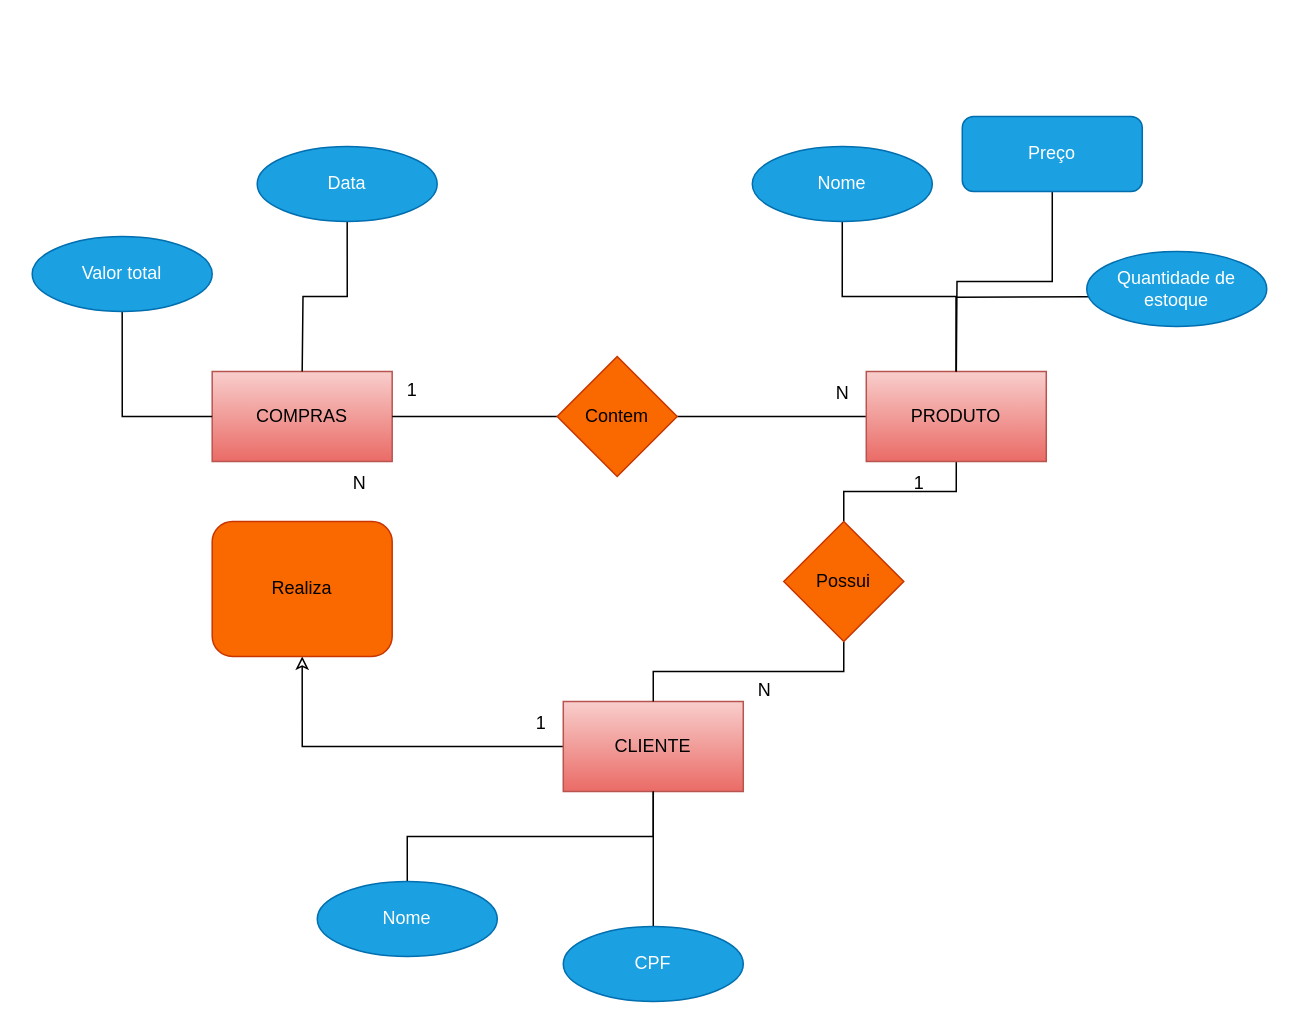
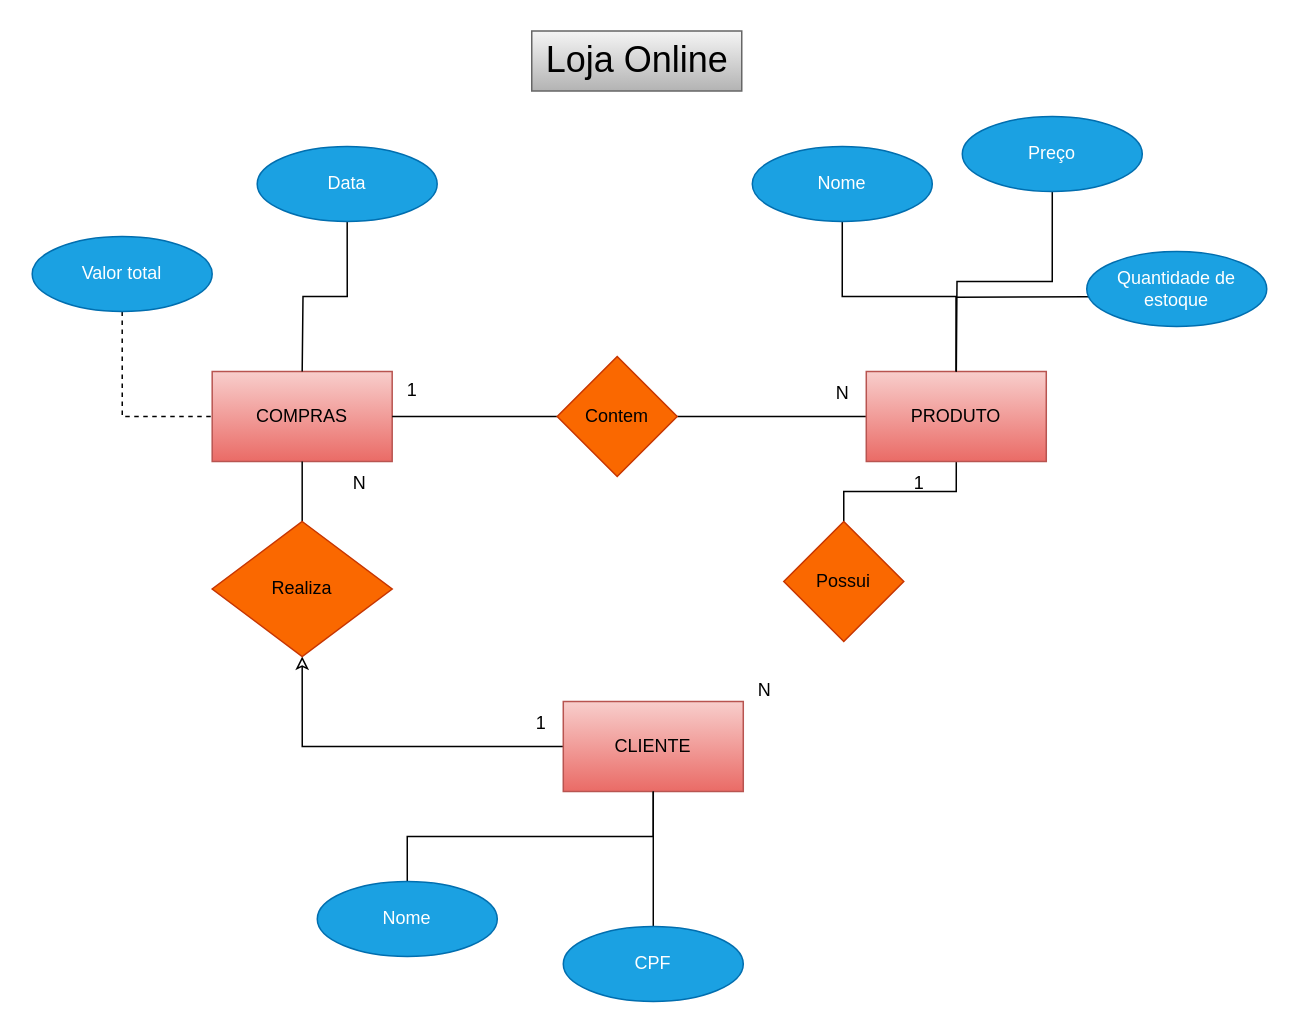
  <mxCell id="0" />
  <mxCell id="1" parent="0" />
+ <mxCell id="2" value="&lt;font style=&quot;font-size: 24px;&quot;&gt;Loja Online&lt;/font&gt;" style="text;html=1;align=center;verticalAlign=middle;resizable=0;points=[];autosize=1;fillColor=#f5f5f5;gradientColor=#b3b3b3;strokeColor=#666666;" vertex="1" parent="1"><mxGeometry x="354" y="20" width="140" height="40" as="geometry" /></mxCell>
  <mxCell id="3" value="COMPRAS" style="whiteSpace=wrap;html=1;fillColor=#f8cecc;gradientColor=#ea6b66;strokeColor=#b85450;" vertex="1" parent="1"><mxGeometry x="140.96" y="247" width="120" height="60" as="geometry" /></mxCell>
  <mxCell id="4" style="edgeStyle=orthogonalEdgeStyle;rounded=0;orthogonalLoop=1;jettySize=auto;html=1;exitX=0.5;exitY=1;exitDx=0;exitDy=0;entryX=0.5;entryY=0;entryDx=0;entryDy=0;endArrow=none;endFill=0;" edge="1" parent="1" source="6" target="24"><mxGeometry relative="1" as="geometry" /></mxCell>
  <mxCell id="5" style="edgeStyle=orthogonalEdgeStyle;rounded=0;orthogonalLoop=1;jettySize=auto;html=1;exitX=0;exitY=0.5;exitDx=0;exitDy=0;endArrow=none;endFill=0;" edge="1" parent="1" source="6" target="28"><mxGeometry relative="1" as="geometry" /></mxCell>
  <mxCell id="6" value="PRODUTO" style="whiteSpace=wrap;html=1;fillColor=#f8cecc;strokeColor=#b85450;gradientColor=#ea6b66;" vertex="1" parent="1"><mxGeometry x="577.02" y="247" width="120" height="60" as="geometry" /></mxCell>
- <mxCell id="7" style="edgeStyle=orthogonalEdgeStyle;rounded=0;orthogonalLoop=1;jettySize=auto;html=1;exitX=0.5;exitY=1;exitDx=0;exitDy=0;entryX=0;entryY=0.5;entryDx=0;entryDy=0;endArrow=none;endFill=0;" edge="1" parent="1" source="8" target="3"><mxGeometry relative="1" as="geometry" /></mxCell>
+ <mxCell id="7" style="edgeStyle=orthogonalEdgeStyle;rounded=0;orthogonalLoop=1;jettySize=auto;html=1;exitX=0.5;exitY=1;exitDx=0;exitDy=0;entryX=0;entryY=0.5;entryDx=0;entryDy=0;endArrow=none;endFill=0;dashed=1;" edge="1" parent="1" source="8" target="3"><mxGeometry relative="1" as="geometry" /></mxCell>
  <mxCell id="8" value="Valor total" style="ellipse;whiteSpace=wrap;html=1;fillColor=#1ba1e2;strokeColor=#006EAF;fontColor=#ffffff;" vertex="1" parent="1"><mxGeometry x="20.96" y="157" width="120" height="50" as="geometry" /></mxCell>
  <mxCell id="9" style="edgeStyle=orthogonalEdgeStyle;rounded=0;orthogonalLoop=1;jettySize=auto;html=1;exitX=0.5;exitY=1;exitDx=0;exitDy=0;endArrow=none;endFill=0;" edge="1" parent="1" source="10"><mxGeometry relative="1" as="geometry"><mxPoint x="200.96" y="247" as="targetPoint" /></mxGeometry></mxCell>
  <mxCell id="10" value="Data" style="ellipse;whiteSpace=wrap;html=1;fillColor=#1ba1e2;strokeColor=#006EAF;fontColor=#ffffff;" vertex="1" parent="1"><mxGeometry x="170.96" y="97" width="120" height="50" as="geometry" /></mxCell>
  <mxCell id="11" style="edgeStyle=orthogonalEdgeStyle;rounded=0;orthogonalLoop=1;jettySize=auto;html=1;exitX=0.5;exitY=1;exitDx=0;exitDy=0;entryX=0.5;entryY=0;entryDx=0;entryDy=0;endArrow=none;endFill=0;" edge="1" parent="1" target="6"><mxGeometry relative="1" as="geometry"><mxPoint x="771.02" y="197" as="sourcePoint" /></mxGeometry></mxCell>
  <mxCell id="12" value="Quantidade de estoque" style="ellipse;whiteSpace=wrap;html=1;fillColor=#1ba1e2;strokeColor=#006EAF;fontColor=#ffffff;" vertex="1" parent="1"><mxGeometry x="724" y="167" width="120" height="50" as="geometry" /></mxCell>
  <mxCell id="13" style="edgeStyle=orthogonalEdgeStyle;rounded=0;orthogonalLoop=1;jettySize=auto;html=1;exitX=0.5;exitY=1;exitDx=0;exitDy=0;entryX=0.5;entryY=0;entryDx=0;entryDy=0;endArrow=none;endFill=0;" edge="1" parent="1" source="14" target="6"><mxGeometry relative="1" as="geometry" /></mxCell>
  <mxCell id="14" value="Nome" style="ellipse;whiteSpace=wrap;html=1;fillColor=#1ba1e2;strokeColor=#006EAF;fontColor=#ffffff;" vertex="1" parent="1"><mxGeometry x="501.02" y="97" width="120" height="50" as="geometry" /></mxCell>
  <mxCell id="15" style="edgeStyle=orthogonalEdgeStyle;rounded=0;orthogonalLoop=1;jettySize=auto;html=1;exitX=0.5;exitY=1;exitDx=0;exitDy=0;endArrow=none;endFill=0;" edge="1" parent="1" source="16"><mxGeometry relative="1" as="geometry"><mxPoint x="637.02" y="247" as="targetPoint" /></mxGeometry></mxCell>
- <mxCell id="16" value="Preço" style="whiteSpace=wrap;html=1;fillColor=#1ba1e2;strokeColor=#006EAF;fontColor=#ffffff;rounded=1;" vertex="1" parent="1"><mxGeometry x="641.02" y="77" width="120" height="50" as="geometry" /></mxCell>
+ <mxCell id="16" value="Preço" style="ellipse;whiteSpace=wrap;html=1;fillColor=#1ba1e2;strokeColor=#006EAF;fontColor=#ffffff;" vertex="1" parent="1"><mxGeometry x="641.02" y="77" width="120" height="50" as="geometry" /></mxCell>
  <mxCell id="17" style="edgeStyle=orthogonalEdgeStyle;rounded=0;orthogonalLoop=1;jettySize=auto;html=1;exitX=0;exitY=0.5;exitDx=0;exitDy=0;entryX=0.5;entryY=1;entryDx=0;entryDy=0;endArrow=classic;endFill=0;" edge="1" parent="1" source="18" target="26"><mxGeometry relative="1" as="geometry" /></mxCell>
  <mxCell id="18" value="CLIENTE" style="whiteSpace=wrap;html=1;fillColor=#f8cecc;strokeColor=#b85450;gradientColor=#ea6b66;" vertex="1" parent="1"><mxGeometry x="375.02" y="467" width="120" height="60" as="geometry" /></mxCell>
  <mxCell id="19" style="edgeStyle=orthogonalEdgeStyle;rounded=0;orthogonalLoop=1;jettySize=auto;html=1;exitX=0.5;exitY=0;exitDx=0;exitDy=0;entryX=0.5;entryY=1;entryDx=0;entryDy=0;endArrow=none;endFill=0;" edge="1" parent="1" source="20" target="18"><mxGeometry relative="1" as="geometry" /></mxCell>
  <mxCell id="20" value="CPF" style="ellipse;whiteSpace=wrap;html=1;fillColor=#1ba1e2;strokeColor=#006EAF;fontColor=#ffffff;" vertex="1" parent="1"><mxGeometry x="375.02" y="617" width="120" height="50" as="geometry" /></mxCell>
  <mxCell id="21" style="edgeStyle=orthogonalEdgeStyle;rounded=0;orthogonalLoop=1;jettySize=auto;html=1;exitX=0.5;exitY=0;exitDx=0;exitDy=0;entryX=0.5;entryY=1;entryDx=0;entryDy=0;endArrow=none;endFill=0;" edge="1" parent="1" source="22" target="18"><mxGeometry relative="1" as="geometry" /></mxCell>
  <mxCell id="22" value="Nome" style="ellipse;whiteSpace=wrap;html=1;fillColor=#1ba1e2;strokeColor=#006EAF;fontColor=#ffffff;" vertex="1" parent="1"><mxGeometry x="211.02" y="587" width="120" height="50" as="geometry" /></mxCell>
- <mxCell id="23" style="edgeStyle=orthogonalEdgeStyle;rounded=0;orthogonalLoop=1;jettySize=auto;html=1;exitX=0.5;exitY=1;exitDx=0;exitDy=0;entryX=0.5;entryY=0;entryDx=0;entryDy=0;endArrow=none;endFill=0;" edge="1" parent="1" source="24" target="18"><mxGeometry relative="1" as="geometry" /></mxCell>
  <mxCell id="24" value="Possui" style="rhombus;whiteSpace=wrap;html=1;fillColor=#fa6800;strokeColor=#C73500;fontColor=#000000;" vertex="1" parent="1"><mxGeometry x="522.02" y="347" width="80" height="80" as="geometry" /></mxCell>
- <mxCell id="26" value="Realiza" style="whiteSpace=wrap;html=1;fillColor=#fa6800;strokeColor=#C73500;fontColor=#000000;rounded=1;" vertex="1" parent="1"><mxGeometry x="140.96" y="347" width="120" height="90" as="geometry" /></mxCell>
+ <mxCell id="25" style="edgeStyle=orthogonalEdgeStyle;rounded=0;orthogonalLoop=1;jettySize=auto;html=1;exitX=0.5;exitY=0;exitDx=0;exitDy=0;entryX=0.5;entryY=1;entryDx=0;entryDy=0;endArrow=none;endFill=0;" edge="1" parent="1" source="26" target="3"><mxGeometry relative="1" as="geometry" /></mxCell>
+ <mxCell id="26" value="Realiza" style="rhombus;whiteSpace=wrap;html=1;fillColor=#fa6800;strokeColor=#C73500;fontColor=#000000;" vertex="1" parent="1"><mxGeometry x="140.96" y="347" width="120" height="90" as="geometry" /></mxCell>
  <mxCell id="27" style="edgeStyle=orthogonalEdgeStyle;rounded=0;orthogonalLoop=1;jettySize=auto;html=1;exitX=0;exitY=0.5;exitDx=0;exitDy=0;entryX=1;entryY=0.5;entryDx=0;entryDy=0;endArrow=none;endFill=0;" edge="1" parent="1" source="28" target="3"><mxGeometry relative="1" as="geometry" /></mxCell>
  <mxCell id="28" value="Contem" style="rhombus;whiteSpace=wrap;html=1;fillColor=#fa6800;strokeColor=#C73500;fontColor=#000000;" vertex="1" parent="1"><mxGeometry x="370.96" y="237" width="80" height="80" as="geometry" /></mxCell>
  <mxCell id="29" value="1" style="text;html=1;align=center;verticalAlign=middle;resizable=0;points=[];autosize=1;strokeColor=none;fillColor=none;" vertex="1" parent="1"><mxGeometry x="345.02" y="467" width="30" height="30" as="geometry" /></mxCell>
  <mxCell id="30" value="N" style="text;html=1;align=center;verticalAlign=middle;resizable=0;points=[];autosize=1;strokeColor=none;fillColor=none;" vertex="1" parent="1"><mxGeometry x="224" y="307" width="30" height="30" as="geometry" /></mxCell>
  <mxCell id="31" value="1" style="text;html=1;align=center;verticalAlign=middle;resizable=0;points=[];autosize=1;strokeColor=none;fillColor=none;" vertex="1" parent="1"><mxGeometry x="259" y="245" width="30" height="30" as="geometry" /></mxCell>
  <mxCell id="32" value="N" style="text;html=1;align=center;verticalAlign=middle;resizable=0;points=[];autosize=1;strokeColor=none;fillColor=none;" vertex="1" parent="1"><mxGeometry x="546.02" y="247" width="30" height="30" as="geometry" /></mxCell>
  <mxCell id="33" value="1" style="text;html=1;align=center;verticalAlign=middle;resizable=0;points=[];autosize=1;strokeColor=none;fillColor=none;" vertex="1" parent="1"><mxGeometry x="597.02" y="307" width="30" height="30" as="geometry" /></mxCell>
  <mxCell id="34" value="N" style="text;html=1;align=center;verticalAlign=middle;resizable=0;points=[];autosize=1;strokeColor=none;fillColor=none;" vertex="1" parent="1"><mxGeometry x="494" y="445" width="30" height="30" as="geometry" /></mxCell>
